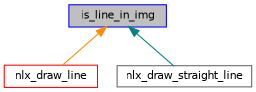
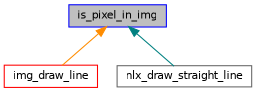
  digraph {
    rankdir=TB
    node [fillcolor=white fontname=Helvetica fontsize=10 shape=record style=filled]
    edge [dir=back fontname=Helvetica fontsize=10 labelfontname=Helvetica labelfontsize=10 style=solid]
-   n1 [color=blue fillcolor=grey75 fontcolor=black height=0.2 label=is_line_in_img width=0.4]
-   n2 [color=red height=0.2 label=nlx_draw_line width=0.4]
+   n1 [color=blue fillcolor=grey75 fontcolor=black height=0.2 label=is_pixel_in_img width=0.4]
+   n2 [color=red height=0.2 label=img_draw_line width=0.4]
    n3 [color=gray40 height=0.2 label=nlx_draw_straight_line width=0.4]
    n1 -> n2 [color=darkorange]
    n1 -> n3 [color=teal]
  }
